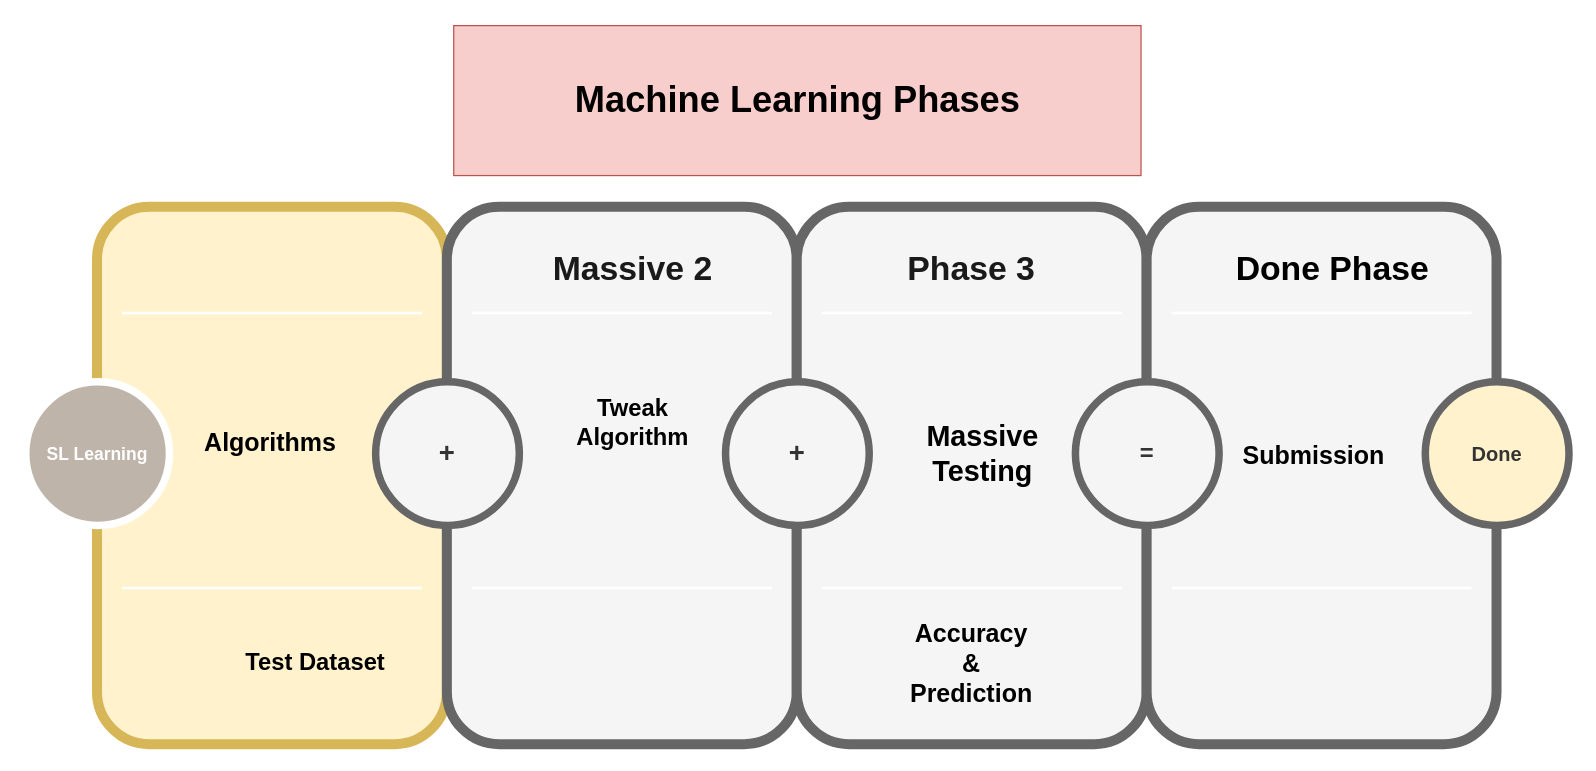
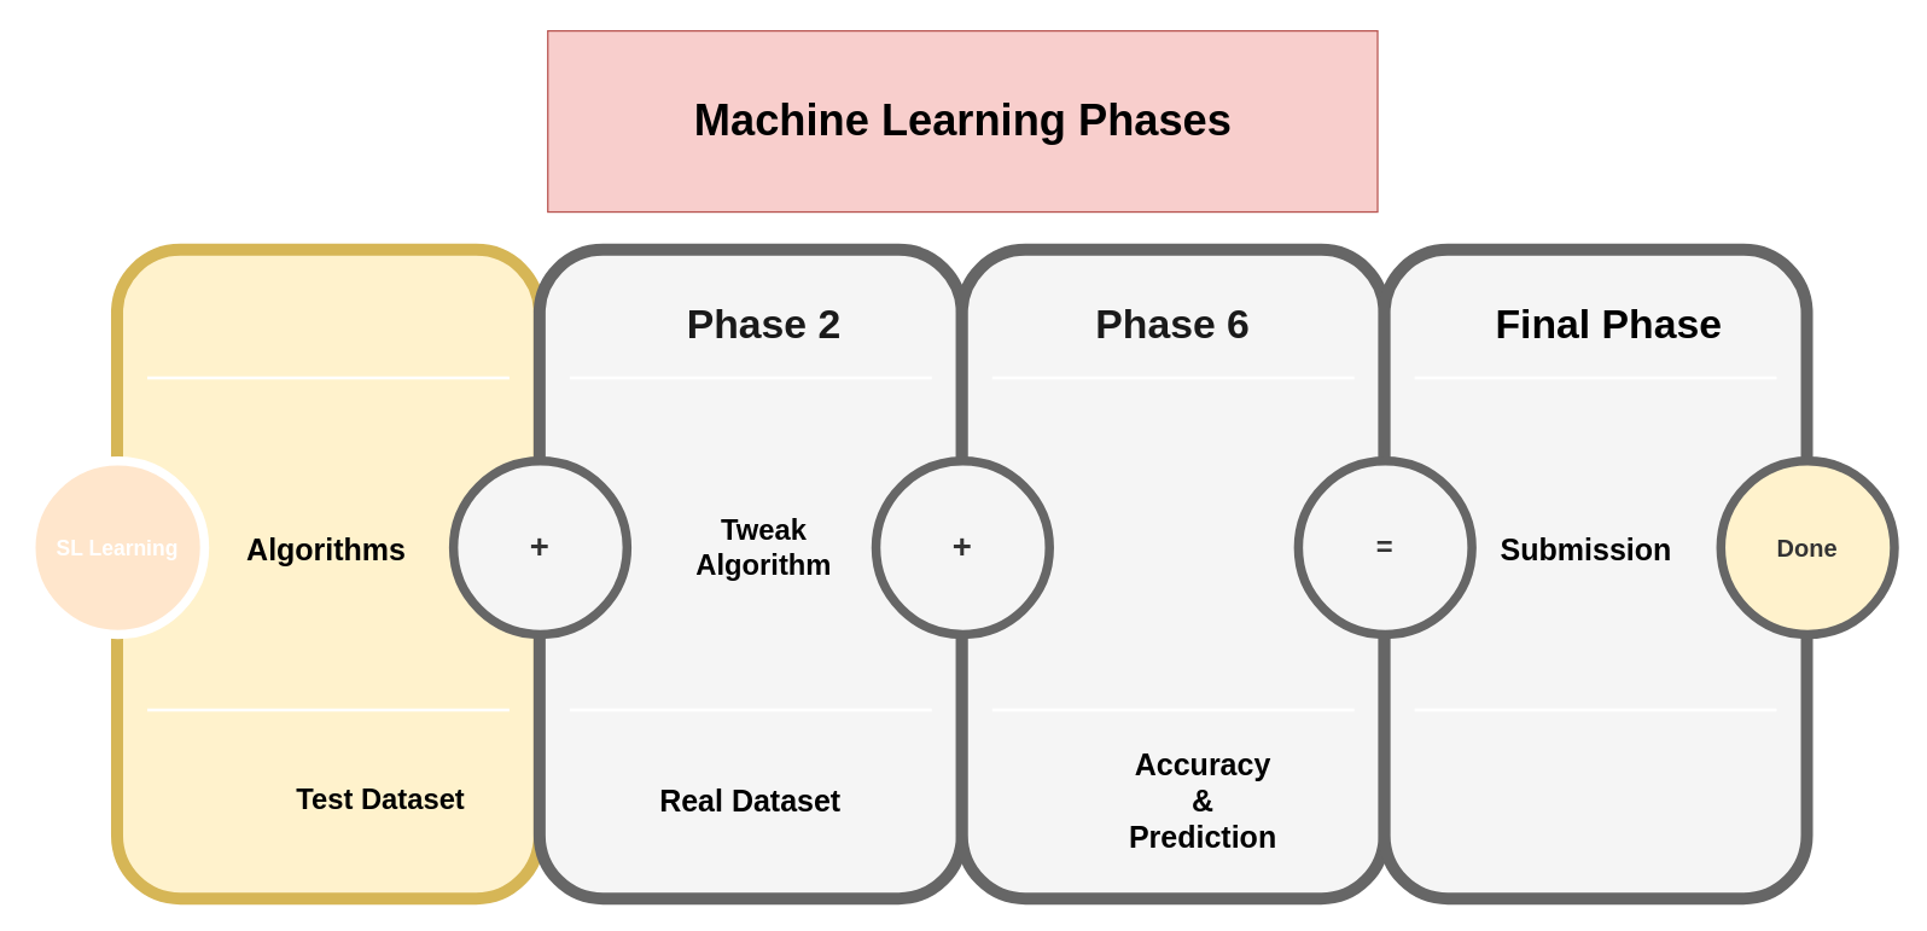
  <mxCell id="0" />
  <mxCell id="1" parent="0" />
  <mxCell id="2" value="" style="whiteSpace=wrap;html=1;rounded=1;shadow=0;strokeWidth=8;fontSize=20;align=center;fillColor=#fff2cc;strokeColor=#d6b656;" parent="1" vertex="1"><mxGeometry x="77" y="165" width="280" height="430" as="geometry" /></mxCell>
  <mxCell id="3" value="" style="line;strokeWidth=2;html=1;rounded=0;shadow=0;fontSize=27;align=center;fillColor=none;strokeColor=#FFFFFF;" parent="1" vertex="1"><mxGeometry x="97" y="245" width="240" height="10" as="geometry" /></mxCell>
  <mxCell id="4" value="" style="line;strokeWidth=2;html=1;rounded=0;shadow=0;fontSize=27;align=center;fillColor=none;strokeColor=#FFFFFF;" parent="1" vertex="1"><mxGeometry x="97" y="465" width="240" height="10" as="geometry" /></mxCell>
- <mxCell id="5" value="&lt;b&gt;SL Learning&lt;br&gt;&lt;/b&gt;" style="ellipse;whiteSpace=wrap;html=1;rounded=0;shadow=0;strokeWidth=6;fontSize=14;align=center;fillColor=#BFB4A9;strokeColor=#FFFFFF;fontColor=#FFFFFF;" parent="1" vertex="1"><mxGeometry x="20" y="305" width="115" height="115" as="geometry" /></mxCell>
+ <mxCell id="5" value="&lt;b&gt;SL Learning&lt;br&gt;&lt;/b&gt;" style="ellipse;whiteSpace=wrap;html=1;rounded=0;shadow=0;strokeWidth=6;fontSize=14;align=center;fillColor=#ffe6cc;strokeColor=#FFFFFF;fontColor=#FFFFFF;" parent="1" vertex="1"><mxGeometry x="20" y="305" width="115" height="115" as="geometry" /></mxCell>
  <mxCell id="6" value="" style="whiteSpace=wrap;html=1;rounded=1;shadow=0;strokeWidth=8;fontSize=20;align=center;fillColor=#f5f5f5;strokeColor=#666666;fontColor=#333333;" parent="1" vertex="1"><mxGeometry x="357" y="165" width="280" height="430" as="geometry" /></mxCell>
  <mxCell id="7" value="" style="line;strokeWidth=2;html=1;rounded=0;shadow=0;fontSize=27;align=center;fillColor=none;strokeColor=#FFFFFF;" parent="1" vertex="1"><mxGeometry x="377" y="245" width="240" height="10" as="geometry" /></mxCell>
  <mxCell id="8" value="" style="line;strokeWidth=2;html=1;rounded=0;shadow=0;fontSize=27;align=center;fillColor=none;strokeColor=#FFFFFF;" parent="1" vertex="1"><mxGeometry x="377" y="465" width="240" height="10" as="geometry" /></mxCell>
  <mxCell id="9" value="&lt;font style=&quot;font-size: 22px&quot;&gt;&lt;b&gt;+&lt;/b&gt;&lt;/font&gt;" style="ellipse;whiteSpace=wrap;html=1;rounded=0;shadow=0;strokeWidth=6;fontSize=14;align=center;fillColor=#f5f5f5;strokeColor=#666666;fontColor=#333333;" parent="1" vertex="1"><mxGeometry x="300" y="305" width="115" height="115" as="geometry" /></mxCell>
  <mxCell id="10" value="" style="whiteSpace=wrap;html=1;rounded=1;shadow=0;strokeWidth=8;fontSize=20;align=center;fillColor=#f5f5f5;strokeColor=#666666;fontColor=#333333;" parent="1" vertex="1"><mxGeometry x="637" y="165" width="280" height="430" as="geometry" /></mxCell>
  <mxCell id="11" value="" style="line;strokeWidth=2;html=1;rounded=0;shadow=0;fontSize=27;align=center;fillColor=none;strokeColor=#FFFFFF;" parent="1" vertex="1"><mxGeometry x="657" y="245" width="240" height="10" as="geometry" /></mxCell>
  <mxCell id="12" value="" style="line;strokeWidth=2;html=1;rounded=0;shadow=0;fontSize=27;align=center;fillColor=none;strokeColor=#FFFFFF;" parent="1" vertex="1"><mxGeometry x="657" y="465" width="240" height="10" as="geometry" /></mxCell>
  <mxCell id="13" value="&lt;font style=&quot;font-size: 22px&quot;&gt;&lt;b&gt;+&lt;/b&gt;&lt;/font&gt;" style="ellipse;whiteSpace=wrap;html=1;rounded=0;shadow=0;strokeWidth=6;fontSize=14;align=center;fillColor=#f5f5f5;strokeColor=#666666;fontColor=#333333;" parent="1" vertex="1"><mxGeometry x="580" y="305" width="115" height="115" as="geometry" /></mxCell>
  <mxCell id="14" value="" style="whiteSpace=wrap;html=1;rounded=1;shadow=0;strokeWidth=8;fontSize=20;align=center;fillColor=#f5f5f5;strokeColor=#666666;fontColor=#333333;" parent="1" vertex="1"><mxGeometry x="917" y="165" width="280" height="430" as="geometry" /></mxCell>
  <mxCell id="15" value="" style="line;strokeWidth=2;html=1;rounded=0;shadow=0;fontSize=27;align=center;fillColor=none;strokeColor=#FFFFFF;" parent="1" vertex="1"><mxGeometry x="937" y="245" width="240" height="10" as="geometry" /></mxCell>
  <mxCell id="16" value="" style="line;strokeWidth=2;html=1;rounded=0;shadow=0;fontSize=27;align=center;fillColor=none;strokeColor=#FFFFFF;" parent="1" vertex="1"><mxGeometry x="937" y="465" width="240" height="10" as="geometry" /></mxCell>
  <mxCell id="17" value="&lt;font style=&quot;font-size: 19px&quot;&gt;&lt;b&gt;=&lt;/b&gt;&lt;/font&gt;" style="ellipse;whiteSpace=wrap;html=1;rounded=0;shadow=0;strokeWidth=6;fontSize=14;align=center;fillColor=#f5f5f5;strokeColor=#666666;fontColor=#333333;" parent="1" vertex="1"><mxGeometry x="860" y="305" width="115" height="115" as="geometry" /></mxCell>
  <mxCell id="18" value="&lt;font style=&quot;font-size: 16px&quot;&gt;&lt;b&gt;Done&lt;/b&gt;&lt;/font&gt;" style="ellipse;whiteSpace=wrap;html=1;rounded=0;shadow=0;strokeWidth=6;fontSize=14;align=center;fillColor=#fff2cc;strokeColor=#666666;fontColor=#333333;" parent="1" vertex="1"><mxGeometry x="1140" y="305" width="115" height="115" as="geometry" /></mxCell>
  <mxCell id="19" value="&lt;font style=&quot;font-size: 29px&quot;&gt;&lt;b&gt;Machine Learning Phases&lt;br&gt;&lt;/b&gt;&lt;/font&gt;" style="text;html=1;strokeColor=#b85450;fillColor=#f8cecc;align=center;verticalAlign=middle;whiteSpace=wrap;rounded=0;" vertex="1" parent="1"><mxGeometry x="362.5" y="20" width="550" height="120" as="geometry" /></mxCell>
- <mxCell id="20" value="&lt;font style=&quot;font-size: 20px&quot;&gt;&lt;b&gt;Algorithms&lt;/b&gt;&lt;/font&gt;" style="text;html=1;strokeColor=none;fillColor=none;align=center;verticalAlign=middle;whiteSpace=wrap;rounded=0;" vertex="1" parent="1"><mxGeometry x="151" y="308" width="130" height="90" as="geometry" /></mxCell>
+ <mxCell id="20" value="&lt;font style=&quot;font-size: 20px&quot;&gt;&lt;b&gt;Algorithms&lt;/b&gt;&lt;/font&gt;" style="text;html=1;strokeColor=none;fillColor=none;align=center;verticalAlign=middle;whiteSpace=wrap;rounded=0;" vertex="1" parent="1"><mxGeometry x="151" y="318" width="130" height="90" as="geometry" /></mxCell>
  <mxCell id="21" value="&lt;font style=&quot;font-size: 19px&quot;&gt;&lt;b&gt;Test Dataset&lt;br&gt;&lt;/b&gt;&lt;/font&gt;" style="text;html=1;strokeColor=none;fillColor=none;align=center;verticalAlign=middle;whiteSpace=wrap;rounded=0;" vertex="1" parent="1"><mxGeometry x="187" y="485" width="130" height="90" as="geometry" /></mxCell>
- <mxCell id="23" value="&lt;div style=&quot;font-size: 19px&quot;&gt;&lt;font style=&quot;font-size: 19px&quot;&gt;&lt;b&gt;Tweak &lt;br&gt;&lt;/b&gt;&lt;/font&gt;&lt;/div&gt;&lt;div style=&quot;font-size: 19px&quot;&gt;&lt;font style=&quot;font-size: 19px&quot;&gt;&lt;b&gt;Algorithm&lt;br&gt;&lt;/b&gt;&lt;/font&gt;&lt;/div&gt;" style="text;html=1;strokeColor=none;fillColor=none;align=center;verticalAlign=middle;whiteSpace=wrap;rounded=0;" vertex="1" parent="1"><mxGeometry x="441" y="292.5" width="130" height="90" as="geometry" /></mxCell>
- <mxCell id="24" value="&lt;font color=&quot;#1A1A1A&quot;&gt;Massive 2&lt;br&gt;&lt;/font&gt;" style="text;html=1;strokeColor=none;fillColor=none;align=center;verticalAlign=middle;whiteSpace=wrap;rounded=0;shadow=0;fontSize=27;fontColor=#FFFFFF;fontStyle=1" vertex="1" parent="1"><mxGeometry x="366" y="185" width="280" height="60" as="geometry" /></mxCell>
- <mxCell id="25" value="&lt;font color=&quot;#1A1A1A&quot;&gt;Phase 3&lt;br&gt;&lt;/font&gt;" style="text;html=1;strokeColor=none;fillColor=none;align=center;verticalAlign=middle;whiteSpace=wrap;rounded=0;shadow=0;fontSize=27;fontColor=#FFFFFF;fontStyle=1" vertex="1" parent="1"><mxGeometry x="637" y="185" width="280" height="60" as="geometry" /></mxCell>
- <mxCell id="26" value="&lt;div style=&quot;font-size: 23px&quot;&gt;&lt;b&gt;&lt;font style=&quot;font-size: 23px&quot;&gt;Massive &lt;br&gt;&lt;/font&gt;&lt;/b&gt;&lt;/div&gt;&lt;div style=&quot;font-size: 23px&quot;&gt;&lt;b&gt;&lt;font style=&quot;font-size: 23px&quot;&gt;Testing&lt;br&gt;&lt;/font&gt;&lt;/b&gt;&lt;/div&gt;" style="text;html=1;strokeColor=none;fillColor=none;align=center;verticalAlign=middle;whiteSpace=wrap;rounded=0;" vertex="1" parent="1"><mxGeometry x="721" y="317.5" width="130" height="90" as="geometry" /></mxCell>
- <mxCell id="27" value="&lt;div style=&quot;font-size: 20px&quot;&gt;&lt;font style=&quot;font-size: 20px&quot;&gt;&lt;b&gt;Accuracy &lt;br&gt;&lt;/b&gt;&lt;/font&gt;&lt;/div&gt;&lt;div style=&quot;font-size: 20px&quot;&gt;&lt;font style=&quot;font-size: 20px&quot;&gt;&lt;b&gt;&amp;amp;&lt;/b&gt;&lt;/font&gt;&lt;/div&gt;&lt;div style=&quot;font-size: 20px&quot;&gt;&lt;font style=&quot;font-size: 20px&quot;&gt;&lt;b&gt;Prediction&lt;br&gt;&lt;/b&gt;&lt;/font&gt;&lt;/div&gt;" style="text;html=1;strokeColor=none;fillColor=none;align=center;verticalAlign=middle;whiteSpace=wrap;rounded=0;" vertex="1" parent="1"><mxGeometry x="712" y="485" width="130" height="90" as="geometry" /></mxCell>
+ <mxCell id="22" value="&lt;font style=&quot;font-size: 20px&quot;&gt;&lt;b&gt;Real Dataset&lt;br&gt;&lt;/b&gt;&lt;/font&gt;" style="text;html=1;strokeColor=none;fillColor=none;align=center;verticalAlign=middle;whiteSpace=wrap;rounded=0;" vertex="1" parent="1"><mxGeometry x="432" y="485" width="130" height="90" as="geometry" /></mxCell>
+ <mxCell id="23" value="&lt;div style=&quot;font-size: 19px&quot;&gt;&lt;font style=&quot;font-size: 19px&quot;&gt;&lt;b&gt;Tweak &lt;br&gt;&lt;/b&gt;&lt;/font&gt;&lt;/div&gt;&lt;div style=&quot;font-size: 19px&quot;&gt;&lt;font style=&quot;font-size: 19px&quot;&gt;&lt;b&gt;Algorithm&lt;br&gt;&lt;/b&gt;&lt;/font&gt;&lt;/div&gt;" style="text;html=1;strokeColor=none;fillColor=none;align=center;verticalAlign=middle;whiteSpace=wrap;rounded=0;" vertex="1" parent="1"><mxGeometry x="441" y="317.5" width="130" height="90" as="geometry" /></mxCell>
+ <mxCell id="24" value="&lt;font color=&quot;#1A1A1A&quot;&gt;Phase 2&lt;br&gt;&lt;/font&gt;" style="text;html=1;strokeColor=none;fillColor=none;align=center;verticalAlign=middle;whiteSpace=wrap;rounded=0;shadow=0;fontSize=27;fontColor=#FFFFFF;fontStyle=1" vertex="1" parent="1"><mxGeometry x="366" y="185" width="280" height="60" as="geometry" /></mxCell>
+ <mxCell id="25" value="&lt;font color=&quot;#1A1A1A&quot;&gt;Phase 6&lt;br&gt;&lt;/font&gt;" style="text;html=1;strokeColor=none;fillColor=none;align=center;verticalAlign=middle;whiteSpace=wrap;rounded=0;shadow=0;fontSize=27;fontColor=#FFFFFF;fontStyle=1" vertex="1" parent="1"><mxGeometry x="637" y="185" width="280" height="60" as="geometry" /></mxCell>
+ <mxCell id="27" value="&lt;div style=&quot;font-size: 20px&quot;&gt;&lt;font style=&quot;font-size: 20px&quot;&gt;&lt;b&gt;Accuracy &lt;br&gt;&lt;/b&gt;&lt;/font&gt;&lt;/div&gt;&lt;div style=&quot;font-size: 20px&quot;&gt;&lt;font style=&quot;font-size: 20px&quot;&gt;&lt;b&gt;&amp;amp;&lt;/b&gt;&lt;/font&gt;&lt;/div&gt;&lt;div style=&quot;font-size: 20px&quot;&gt;&lt;font style=&quot;font-size: 20px&quot;&gt;&lt;b&gt;Prediction&lt;br&gt;&lt;/b&gt;&lt;/font&gt;&lt;/div&gt;" style="text;html=1;strokeColor=none;fillColor=none;align=center;verticalAlign=middle;whiteSpace=wrap;rounded=0;" vertex="1" parent="1"><mxGeometry x="732" y="485" width="130" height="90" as="geometry" /></mxCell>
  <mxCell id="28" value="&lt;font size=&quot;1&quot;&gt;&lt;b style=&quot;font-size: 20px&quot;&gt;Submission&lt;/b&gt;&lt;/font&gt;" style="text;html=1;strokeColor=none;fillColor=none;align=center;verticalAlign=middle;whiteSpace=wrap;rounded=0;" vertex="1" parent="1"><mxGeometry x="986" y="317.5" width="130" height="90" as="geometry" /></mxCell>
- <mxCell id="29" value="&lt;div&gt;&lt;font color=&quot;#000000&quot;&gt;Done Phase&lt;/font&gt;&lt;/div&gt;" style="text;html=1;strokeColor=none;fillColor=none;align=center;verticalAlign=middle;whiteSpace=wrap;rounded=0;shadow=0;fontSize=27;fontColor=#FFFFFF;fontStyle=1" vertex="1" parent="1"><mxGeometry x="926" y="185" width="280" height="60" as="geometry" /></mxCell>
+ <mxCell id="29" value="&lt;div&gt;&lt;font color=&quot;#000000&quot;&gt;Final Phase&lt;/font&gt;&lt;/div&gt;" style="text;html=1;strokeColor=none;fillColor=none;align=center;verticalAlign=middle;whiteSpace=wrap;rounded=0;shadow=0;fontSize=27;fontColor=#FFFFFF;fontStyle=1" vertex="1" parent="1"><mxGeometry x="926" y="185" width="280" height="60" as="geometry" /></mxCell>
